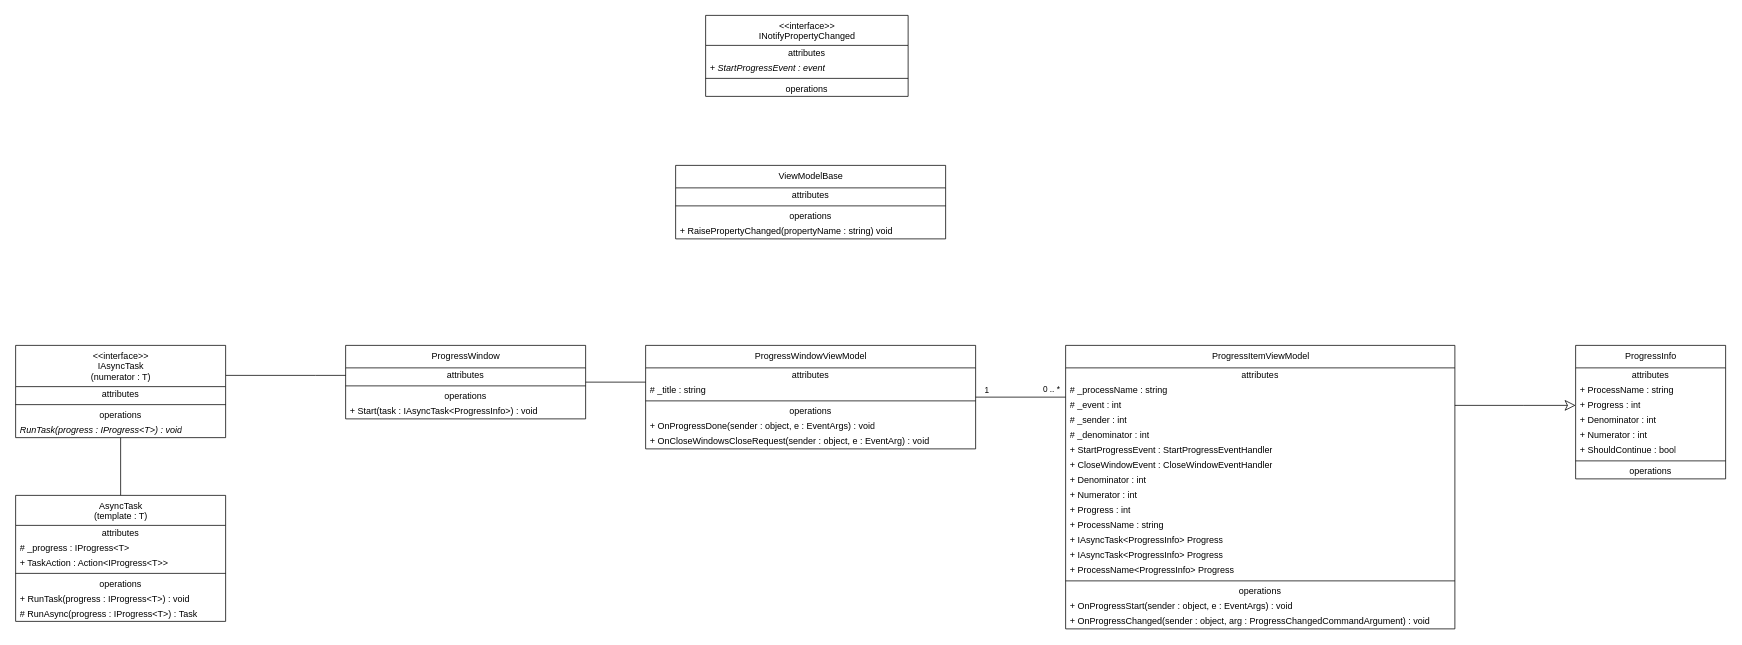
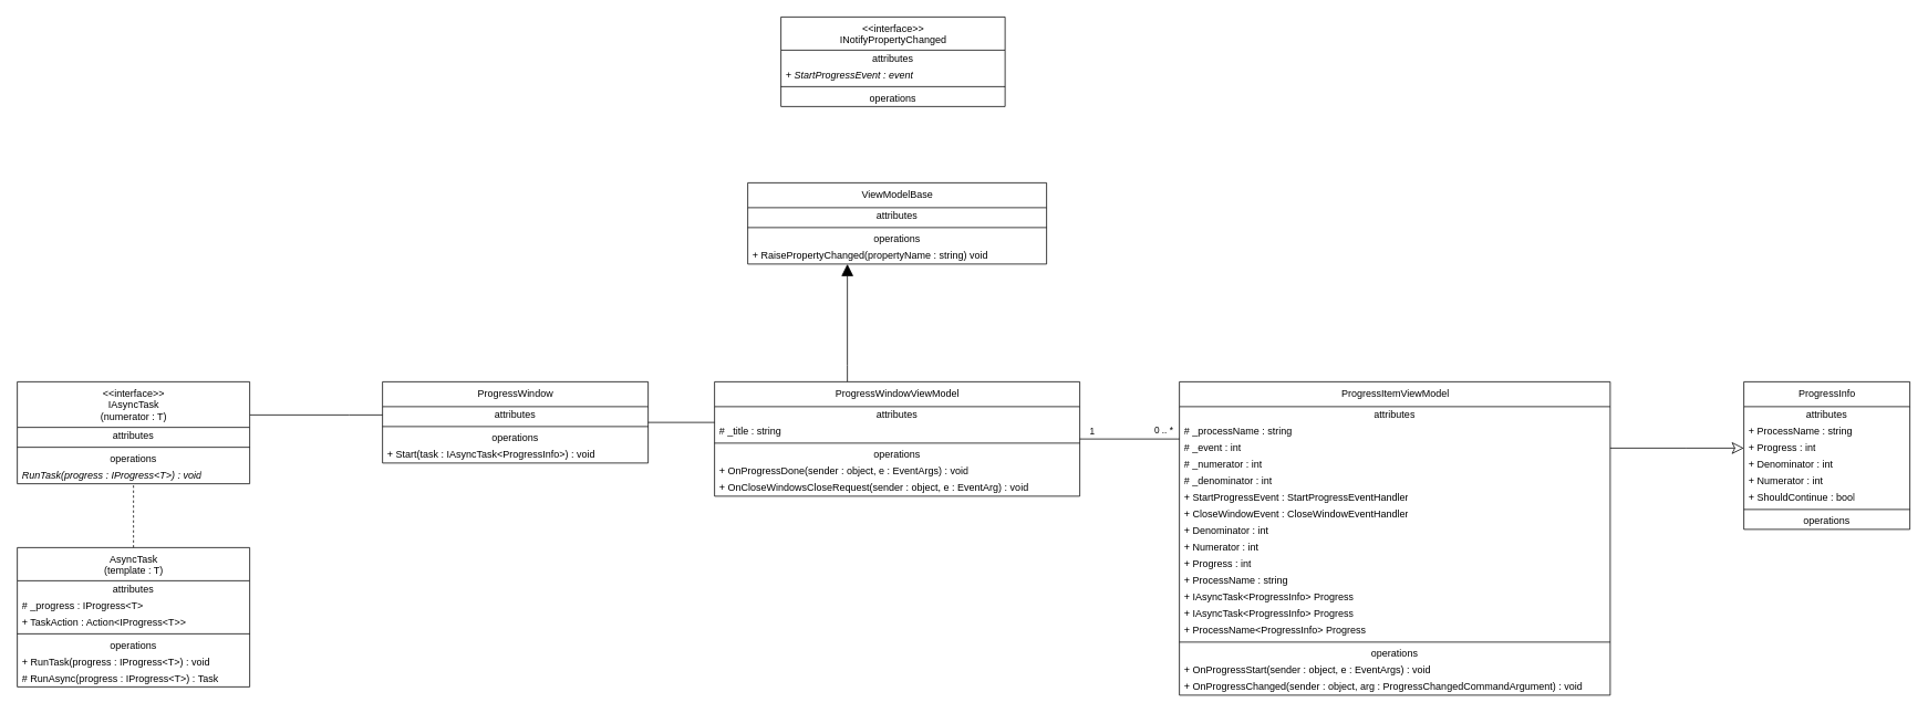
  <mxCell id="0" />
  <mxCell id="1" parent="0" />
  <mxCell id="2" style="edgeStyle=orthogonalEdgeStyle;rounded=0;orthogonalLoop=1;jettySize=auto;html=1;endArrow=none;endFill=0;endSize=12;" parent="1" source="3" target="11" edge="1"><mxGeometry relative="1" as="geometry"><Array as="points"><mxPoint x="870" y="509" /><mxPoint x="870" y="509" /></Array></mxGeometry></mxCell>
  <mxCell id="3" value="ProgressWindow" style="swimlane;fontStyle=0;align=center;verticalAlign=top;childLayout=stackLayout;horizontal=1;startSize=30;horizontalStack=0;resizeParent=1;resizeParentMax=0;resizeLast=0;collapsible=0;marginBottom=0;html=1;" parent="1" vertex="1"><mxGeometry x="460" y="460" width="320" height="98" as="geometry" /></mxCell>
  <mxCell id="4" value="attributes" style="text;html=1;strokeColor=none;fillColor=none;align=center;verticalAlign=middle;spacingLeft=4;spacingRight=4;overflow=hidden;rotatable=0;points=[[0,0.5],[1,0.5]];portConstraint=eastwest;" parent="3" vertex="1"><mxGeometry y="30" width="320" height="20" as="geometry" /></mxCell>
  <mxCell id="5" value="" style="line;strokeWidth=1;fillColor=none;align=left;verticalAlign=middle;spacingTop=-1;spacingLeft=3;spacingRight=3;rotatable=0;labelPosition=right;points=[];portConstraint=eastwest;" parent="3" vertex="1"><mxGeometry y="50" width="320" height="8" as="geometry" /></mxCell>
  <mxCell id="6" value="operations" style="text;html=1;strokeColor=none;fillColor=none;align=center;verticalAlign=middle;spacingLeft=4;spacingRight=4;overflow=hidden;rotatable=0;points=[[0,0.5],[1,0.5]];portConstraint=eastwest;" parent="3" vertex="1"><mxGeometry y="58" width="320" height="20" as="geometry" /></mxCell>
  <mxCell id="7" value="+ Start(task : IAsyncTask&amp;lt;ProgressInfo&amp;gt;) : void" style="text;html=1;strokeColor=none;fillColor=none;align=left;verticalAlign=middle;spacingLeft=4;spacingRight=4;overflow=hidden;rotatable=0;points=[[0,0.5],[1,0.5]];portConstraint=eastwest;" parent="3" vertex="1"><mxGeometry y="78" width="320" height="20" as="geometry" /></mxCell>
+ <mxCell id="8" style="edgeStyle=orthogonalEdgeStyle;rounded=0;orthogonalLoop=1;jettySize=auto;html=1;endArrow=block;endFill=1;endSize=12;" parent="1" source="11" target="18" edge="1"><mxGeometry relative="1" as="geometry"><Array as="points"><mxPoint x="1020" y="440" /><mxPoint x="1020" y="440" /></Array></mxGeometry></mxCell>
  <mxCell id="9" value="1" style="edgeStyle=orthogonalEdgeStyle;rounded=0;orthogonalLoop=1;jettySize=auto;html=1;endArrow=none;endFill=0;endSize=12;" parent="1" source="11" target="29" edge="1"><mxGeometry x="-0.75" y="9" relative="1" as="geometry"><Array as="points"><mxPoint x="1260" y="500" /><mxPoint x="1260" y="500" /></Array><mxPoint as="offset" /></mxGeometry></mxCell>
  <mxCell id="10" value="0 .. *" style="edgeLabel;html=1;align=center;verticalAlign=middle;resizable=0;points=[];" parent="9" vertex="1" connectable="0"><mxGeometry x="0.253" y="-2" relative="1" as="geometry"><mxPoint x="25" y="-13" as="offset" /></mxGeometry></mxCell>
  <mxCell id="11" value="ProgressWindowViewModel" style="swimlane;fontStyle=0;align=center;verticalAlign=top;childLayout=stackLayout;horizontal=1;startSize=30;horizontalStack=0;resizeParent=1;resizeParentMax=0;resizeLast=0;collapsible=0;marginBottom=0;html=1;" parent="1" vertex="1"><mxGeometry x="860" y="460" width="440" height="138" as="geometry" /></mxCell>
  <mxCell id="12" value="attributes" style="text;html=1;strokeColor=none;fillColor=none;align=center;verticalAlign=middle;spacingLeft=4;spacingRight=4;overflow=hidden;rotatable=0;points=[[0,0.5],[1,0.5]];portConstraint=eastwest;" parent="11" vertex="1"><mxGeometry y="30" width="440" height="20" as="geometry" /></mxCell>
  <mxCell id="13" value="# _title : string" style="text;html=1;strokeColor=none;fillColor=none;align=left;verticalAlign=middle;spacingLeft=4;spacingRight=4;overflow=hidden;rotatable=0;points=[[0,0.5],[1,0.5]];portConstraint=eastwest;" parent="11" vertex="1"><mxGeometry y="50" width="440" height="20" as="geometry" /></mxCell>
  <mxCell id="14" value="" style="line;strokeWidth=1;fillColor=none;align=left;verticalAlign=middle;spacingTop=-1;spacingLeft=3;spacingRight=3;rotatable=0;labelPosition=right;points=[];portConstraint=eastwest;" parent="11" vertex="1"><mxGeometry y="70" width="440" height="8" as="geometry" /></mxCell>
  <mxCell id="15" value="operations" style="text;html=1;strokeColor=none;fillColor=none;align=center;verticalAlign=middle;spacingLeft=4;spacingRight=4;overflow=hidden;rotatable=0;points=[[0,0.5],[1,0.5]];portConstraint=eastwest;" parent="11" vertex="1"><mxGeometry y="78" width="440" height="20" as="geometry" /></mxCell>
  <mxCell id="16" value="+ OnProgressDone(sender : object, e : EventArgs) : void" style="text;html=1;strokeColor=none;fillColor=none;align=left;verticalAlign=middle;spacingLeft=4;spacingRight=4;overflow=hidden;rotatable=0;points=[[0,0.5],[1,0.5]];portConstraint=eastwest;" parent="11" vertex="1"><mxGeometry y="98" width="440" height="20" as="geometry" /></mxCell>
  <mxCell id="17" value="+ OnCloseWindowsCloseRequest(sender : object, e : EventArg) : void" style="text;html=1;strokeColor=none;fillColor=none;align=left;verticalAlign=middle;spacingLeft=4;spacingRight=4;overflow=hidden;rotatable=0;points=[[0,0.5],[1,0.5]];portConstraint=eastwest;" parent="11" vertex="1"><mxGeometry y="118" width="440" height="20" as="geometry" /></mxCell>
  <mxCell id="18" value="ViewModelBase" style="swimlane;fontStyle=0;align=center;verticalAlign=top;childLayout=stackLayout;horizontal=1;startSize=30;horizontalStack=0;resizeParent=1;resizeParentMax=0;resizeLast=0;collapsible=0;marginBottom=0;html=1;" parent="1" vertex="1"><mxGeometry x="900" y="220" width="360" height="98" as="geometry" /></mxCell>
  <mxCell id="19" value="attributes" style="text;html=1;strokeColor=none;fillColor=none;align=center;verticalAlign=middle;spacingLeft=4;spacingRight=4;overflow=hidden;rotatable=0;points=[[0,0.5],[1,0.5]];portConstraint=eastwest;" parent="18" vertex="1"><mxGeometry y="30" width="360" height="20" as="geometry" /></mxCell>
  <mxCell id="20" value="" style="line;strokeWidth=1;fillColor=none;align=left;verticalAlign=middle;spacingTop=-1;spacingLeft=3;spacingRight=3;rotatable=0;labelPosition=right;points=[];portConstraint=eastwest;" parent="18" vertex="1"><mxGeometry y="50" width="360" height="8" as="geometry" /></mxCell>
  <mxCell id="21" value="operations" style="text;html=1;strokeColor=none;fillColor=none;align=center;verticalAlign=middle;spacingLeft=4;spacingRight=4;overflow=hidden;rotatable=0;points=[[0,0.5],[1,0.5]];portConstraint=eastwest;" parent="18" vertex="1"><mxGeometry y="58" width="360" height="20" as="geometry" /></mxCell>
  <mxCell id="22" value="+ RaisePropertyChanged(propertyName : string) void" style="text;html=1;strokeColor=none;fillColor=none;align=left;verticalAlign=middle;spacingLeft=4;spacingRight=4;overflow=hidden;rotatable=0;points=[[0,0.5],[1,0.5]];portConstraint=eastwest;" parent="18" vertex="1"><mxGeometry y="78" width="360" height="20" as="geometry" /></mxCell>
  <mxCell id="23" value="&amp;lt;&amp;lt;interface&amp;gt;&amp;gt;&lt;br&gt;INotifyPropertyChanged" style="swimlane;fontStyle=0;align=center;verticalAlign=top;childLayout=stackLayout;horizontal=1;startSize=40;horizontalStack=0;resizeParent=1;resizeParentMax=0;resizeLast=0;collapsible=0;marginBottom=0;html=1;" parent="1" vertex="1"><mxGeometry x="940" y="20" width="270" height="108" as="geometry" /></mxCell>
  <mxCell id="24" value="attributes" style="text;html=1;strokeColor=none;fillColor=none;align=center;verticalAlign=middle;spacingLeft=4;spacingRight=4;overflow=hidden;rotatable=0;points=[[0,0.5],[1,0.5]];portConstraint=eastwest;" parent="23" vertex="1"><mxGeometry y="40" width="270" height="20" as="geometry" /></mxCell>
  <mxCell id="25" value="+ StartProgressEvent : event" style="text;html=1;strokeColor=none;fillColor=none;align=left;verticalAlign=middle;spacingLeft=4;spacingRight=4;overflow=hidden;rotatable=0;points=[[0,0.5],[1,0.5]];portConstraint=eastwest;fontStyle=2" parent="23" vertex="1"><mxGeometry y="60" width="270" height="20" as="geometry" /></mxCell>
  <mxCell id="26" value="" style="line;strokeWidth=1;fillColor=none;align=left;verticalAlign=middle;spacingTop=-1;spacingLeft=3;spacingRight=3;rotatable=0;labelPosition=right;points=[];portConstraint=eastwest;" parent="23" vertex="1"><mxGeometry y="80" width="270" height="8" as="geometry" /></mxCell>
  <mxCell id="27" value="operations" style="text;html=1;strokeColor=none;fillColor=none;align=center;verticalAlign=middle;spacingLeft=4;spacingRight=4;overflow=hidden;rotatable=0;points=[[0,0.5],[1,0.5]];portConstraint=eastwest;" parent="23" vertex="1"><mxGeometry y="88" width="270" height="20" as="geometry" /></mxCell>
  <mxCell id="28" style="edgeStyle=orthogonalEdgeStyle;rounded=0;orthogonalLoop=1;jettySize=auto;html=1;endArrow=classic;endFill=0;endSize=12;" parent="1" source="29" target="48" edge="1"><mxGeometry relative="1" as="geometry"><Array as="points"><mxPoint x="2030" y="540" /><mxPoint x="2030" y="540" /></Array></mxGeometry></mxCell>
  <mxCell id="29" value="ProgressItemViewModel" style="swimlane;fontStyle=0;align=center;verticalAlign=top;childLayout=stackLayout;horizontal=1;startSize=30;horizontalStack=0;resizeParent=1;resizeParentMax=0;resizeLast=0;collapsible=0;marginBottom=0;html=1;" parent="1" vertex="1"><mxGeometry x="1420" y="460" width="519" height="378" as="geometry" /></mxCell>
  <mxCell id="30" value="attributes" style="text;html=1;strokeColor=none;fillColor=none;align=center;verticalAlign=middle;spacingLeft=4;spacingRight=4;overflow=hidden;rotatable=0;points=[[0,0.5],[1,0.5]];portConstraint=eastwest;" parent="29" vertex="1"><mxGeometry y="30" width="519" height="20" as="geometry" /></mxCell>
  <mxCell id="31" value="# _processName : string" style="text;html=1;strokeColor=none;fillColor=none;align=left;verticalAlign=middle;spacingLeft=4;spacingRight=4;overflow=hidden;rotatable=0;points=[[0,0.5],[1,0.5]];portConstraint=eastwest;" parent="29" vertex="1"><mxGeometry y="50" width="519" height="20" as="geometry" /></mxCell>
  <mxCell id="32" value="# _event : int" style="text;html=1;strokeColor=none;fillColor=none;align=left;verticalAlign=middle;spacingLeft=4;spacingRight=4;overflow=hidden;rotatable=0;points=[[0,0.5],[1,0.5]];portConstraint=eastwest;" parent="29" vertex="1"><mxGeometry y="70" width="519" height="20" as="geometry" /></mxCell>
- <mxCell id="33" value="# _sender : int" style="text;html=1;strokeColor=none;fillColor=none;align=left;verticalAlign=middle;spacingLeft=4;spacingRight=4;overflow=hidden;rotatable=0;points=[[0,0.5],[1,0.5]];portConstraint=eastwest;" parent="29" vertex="1"><mxGeometry y="90" width="519" height="20" as="geometry" /></mxCell>
+ <mxCell id="33" value="# _numerator : int" style="text;html=1;strokeColor=none;fillColor=none;align=left;verticalAlign=middle;spacingLeft=4;spacingRight=4;overflow=hidden;rotatable=0;points=[[0,0.5],[1,0.5]];portConstraint=eastwest;" parent="29" vertex="1"><mxGeometry y="90" width="519" height="20" as="geometry" /></mxCell>
  <mxCell id="34" value="# _denominator : int" style="text;html=1;strokeColor=none;fillColor=none;align=left;verticalAlign=middle;spacingLeft=4;spacingRight=4;overflow=hidden;rotatable=0;points=[[0,0.5],[1,0.5]];portConstraint=eastwest;" parent="29" vertex="1"><mxGeometry y="110" width="519" height="20" as="geometry" /></mxCell>
  <mxCell id="35" value="+ StartProgressEvent : StartProgressEventHandler" style="text;html=1;strokeColor=none;fillColor=none;align=left;verticalAlign=middle;spacingLeft=4;spacingRight=4;overflow=hidden;rotatable=0;points=[[0,0.5],[1,0.5]];portConstraint=eastwest;" parent="29" vertex="1"><mxGeometry y="130" width="519" height="20" as="geometry" /></mxCell>
  <mxCell id="36" value="+ CloseWindowEvent : CloseWindowEventHandler" style="text;html=1;strokeColor=none;fillColor=none;align=left;verticalAlign=middle;spacingLeft=4;spacingRight=4;overflow=hidden;rotatable=0;points=[[0,0.5],[1,0.5]];portConstraint=eastwest;" parent="29" vertex="1"><mxGeometry y="150" width="519" height="20" as="geometry" /></mxCell>
  <mxCell id="37" value="+ Denominator : int" style="text;html=1;strokeColor=none;fillColor=none;align=left;verticalAlign=middle;spacingLeft=4;spacingRight=4;overflow=hidden;rotatable=0;points=[[0,0.5],[1,0.5]];portConstraint=eastwest;" parent="29" vertex="1"><mxGeometry y="170" width="519" height="20" as="geometry" /></mxCell>
  <mxCell id="38" value="+ Numerator : int" style="text;html=1;strokeColor=none;fillColor=none;align=left;verticalAlign=middle;spacingLeft=4;spacingRight=4;overflow=hidden;rotatable=0;points=[[0,0.5],[1,0.5]];portConstraint=eastwest;" parent="29" vertex="1"><mxGeometry y="190" width="519" height="20" as="geometry" /></mxCell>
  <mxCell id="39" value="+ Progress : int" style="text;html=1;strokeColor=none;fillColor=none;align=left;verticalAlign=middle;spacingLeft=4;spacingRight=4;overflow=hidden;rotatable=0;points=[[0,0.5],[1,0.5]];portConstraint=eastwest;" parent="29" vertex="1"><mxGeometry y="210" width="519" height="20" as="geometry" /></mxCell>
  <mxCell id="40" value="+ ProcessName : string" style="text;html=1;strokeColor=none;fillColor=none;align=left;verticalAlign=middle;spacingLeft=4;spacingRight=4;overflow=hidden;rotatable=0;points=[[0,0.5],[1,0.5]];portConstraint=eastwest;" parent="29" vertex="1"><mxGeometry y="230" width="519" height="20" as="geometry" /></mxCell>
  <mxCell id="41" value="+ IAsyncTask&amp;lt;ProgressInfo&amp;gt; Progress" style="text;html=1;strokeColor=none;fillColor=none;align=left;verticalAlign=middle;spacingLeft=4;spacingRight=4;overflow=hidden;rotatable=0;points=[[0,0.5],[1,0.5]];portConstraint=eastwest;" parent="29" vertex="1"><mxGeometry y="250" width="519" height="20" as="geometry" /></mxCell>
  <mxCell id="42" value="+ IAsyncTask&amp;lt;ProgressInfo&amp;gt; Progress" style="text;html=1;strokeColor=none;fillColor=none;align=left;verticalAlign=middle;spacingLeft=4;spacingRight=4;overflow=hidden;rotatable=0;points=[[0,0.5],[1,0.5]];portConstraint=eastwest;" parent="29" vertex="1"><mxGeometry y="270" width="519" height="20" as="geometry" /></mxCell>
  <mxCell id="43" value="+ ProcessName&amp;lt;ProgressInfo&amp;gt; Progress" style="text;html=1;strokeColor=none;fillColor=none;align=left;verticalAlign=middle;spacingLeft=4;spacingRight=4;overflow=hidden;rotatable=0;points=[[0,0.5],[1,0.5]];portConstraint=eastwest;" parent="29" vertex="1"><mxGeometry y="290" width="519" height="20" as="geometry" /></mxCell>
  <mxCell id="44" value="" style="line;strokeWidth=1;fillColor=none;align=left;verticalAlign=middle;spacingTop=-1;spacingLeft=3;spacingRight=3;rotatable=0;labelPosition=right;points=[];portConstraint=eastwest;" parent="29" vertex="1"><mxGeometry y="310" width="519" height="8" as="geometry" /></mxCell>
  <mxCell id="45" value="operations" style="text;html=1;strokeColor=none;fillColor=none;align=center;verticalAlign=middle;spacingLeft=4;spacingRight=4;overflow=hidden;rotatable=0;points=[[0,0.5],[1,0.5]];portConstraint=eastwest;" parent="29" vertex="1"><mxGeometry y="318" width="519" height="20" as="geometry" /></mxCell>
  <mxCell id="46" value="+ OnProgressStart(sender : object, e : EventArgs) : void" style="text;html=1;strokeColor=none;fillColor=none;align=left;verticalAlign=middle;spacingLeft=4;spacingRight=4;overflow=hidden;rotatable=0;points=[[0,0.5],[1,0.5]];portConstraint=eastwest;" parent="29" vertex="1"><mxGeometry y="338" width="519" height="20" as="geometry" /></mxCell>
  <mxCell id="47" value="+ OnProgressChanged(sender : object, arg : ProgressChangedCommandArgument) : void" style="text;html=1;strokeColor=none;fillColor=none;align=left;verticalAlign=middle;spacingLeft=4;spacingRight=4;overflow=hidden;rotatable=0;points=[[0,0.5],[1,0.5]];portConstraint=eastwest;" parent="29" vertex="1"><mxGeometry y="358" width="519" height="20" as="geometry" /></mxCell>
  <mxCell id="48" value="ProgressInfo" style="swimlane;fontStyle=0;align=center;verticalAlign=top;childLayout=stackLayout;horizontal=1;startSize=30;horizontalStack=0;resizeParent=1;resizeParentMax=0;resizeLast=0;collapsible=0;marginBottom=0;html=1;" parent="1" vertex="1"><mxGeometry x="2100" y="460" width="200" height="178" as="geometry" /></mxCell>
  <mxCell id="49" value="attributes" style="text;html=1;strokeColor=none;fillColor=none;align=center;verticalAlign=middle;spacingLeft=4;spacingRight=4;overflow=hidden;rotatable=0;points=[[0,0.5],[1,0.5]];portConstraint=eastwest;" parent="48" vertex="1"><mxGeometry y="30" width="200" height="20" as="geometry" /></mxCell>
  <mxCell id="50" value="+ ProcessName : string" style="text;html=1;strokeColor=none;fillColor=none;align=left;verticalAlign=middle;spacingLeft=4;spacingRight=4;overflow=hidden;rotatable=0;points=[[0,0.5],[1,0.5]];portConstraint=eastwest;" parent="48" vertex="1"><mxGeometry y="50" width="200" height="20" as="geometry" /></mxCell>
  <mxCell id="51" value="+ Progress : int" style="text;html=1;strokeColor=none;fillColor=none;align=left;verticalAlign=middle;spacingLeft=4;spacingRight=4;overflow=hidden;rotatable=0;points=[[0,0.5],[1,0.5]];portConstraint=eastwest;" parent="48" vertex="1"><mxGeometry y="70" width="200" height="20" as="geometry" /></mxCell>
  <mxCell id="52" value="+ Denominator : int" style="text;html=1;strokeColor=none;fillColor=none;align=left;verticalAlign=middle;spacingLeft=4;spacingRight=4;overflow=hidden;rotatable=0;points=[[0,0.5],[1,0.5]];portConstraint=eastwest;" parent="48" vertex="1"><mxGeometry y="90" width="200" height="20" as="geometry" /></mxCell>
  <mxCell id="53" value="+ Numerator : int" style="text;html=1;strokeColor=none;fillColor=none;align=left;verticalAlign=middle;spacingLeft=4;spacingRight=4;overflow=hidden;rotatable=0;points=[[0,0.5],[1,0.5]];portConstraint=eastwest;" parent="48" vertex="1"><mxGeometry y="110" width="200" height="20" as="geometry" /></mxCell>
  <mxCell id="54" value="+ ShouldContinue : bool" style="text;html=1;strokeColor=none;fillColor=none;align=left;verticalAlign=middle;spacingLeft=4;spacingRight=4;overflow=hidden;rotatable=0;points=[[0,0.5],[1,0.5]];portConstraint=eastwest;" parent="48" vertex="1"><mxGeometry y="130" width="200" height="20" as="geometry" /></mxCell>
  <mxCell id="55" value="" style="line;strokeWidth=1;fillColor=none;align=left;verticalAlign=middle;spacingTop=-1;spacingLeft=3;spacingRight=3;rotatable=0;labelPosition=right;points=[];portConstraint=eastwest;" parent="48" vertex="1"><mxGeometry y="150" width="200" height="8" as="geometry" /></mxCell>
  <mxCell id="56" value="operations" style="text;html=1;strokeColor=none;fillColor=none;align=center;verticalAlign=middle;spacingLeft=4;spacingRight=4;overflow=hidden;rotatable=0;points=[[0,0.5],[1,0.5]];portConstraint=eastwest;" parent="48" vertex="1"><mxGeometry y="158" width="200" height="20" as="geometry" /></mxCell>
  <mxCell id="57" style="edgeStyle=orthogonalEdgeStyle;rounded=0;orthogonalLoop=1;jettySize=auto;html=1;endArrow=none;endFill=0;endSize=12;" parent="1" source="58" target="3" edge="1"><mxGeometry relative="1" as="geometry"><Array as="points"><mxPoint y="500" x="420" /><mxPoint y="500" x="420" /></Array></mxGeometry></mxCell>
  <mxCell id="58" value="&amp;lt;&amp;lt;interface&amp;gt;&amp;gt;&lt;br&gt;IAsyncTask&lt;br&gt;(numerator : T)" style="swimlane;fontStyle=0;align=center;verticalAlign=top;childLayout=stackLayout;horizontal=1;startSize=55;horizontalStack=0;resizeParent=1;resizeParentMax=0;resizeLast=0;collapsible=0;marginBottom=0;html=1;" parent="1" vertex="1"><mxGeometry x="20" y="460" width="280" height="123" as="geometry" /></mxCell>
  <mxCell id="59" value="attributes" style="text;html=1;strokeColor=none;fillColor=none;align=center;verticalAlign=middle;spacingLeft=4;spacingRight=4;overflow=hidden;rotatable=0;points=[[0,0.5],[1,0.5]];portConstraint=eastwest;" parent="58" vertex="1"><mxGeometry y="55" width="280" height="20" as="geometry" /></mxCell>
  <mxCell id="60" value="" style="line;strokeWidth=1;fillColor=none;align=left;verticalAlign=middle;spacingTop=-1;spacingLeft=3;spacingRight=3;rotatable=0;labelPosition=right;points=[];portConstraint=eastwest;" parent="58" vertex="1"><mxGeometry y="75" width="280" height="8" as="geometry" /></mxCell>
  <mxCell id="61" value="operations" style="text;html=1;strokeColor=none;fillColor=none;align=center;verticalAlign=middle;spacingLeft=4;spacingRight=4;overflow=hidden;rotatable=0;points=[[0,0.5],[1,0.5]];portConstraint=eastwest;" parent="58" vertex="1"><mxGeometry y="83" width="280" height="20" as="geometry" /></mxCell>
  <mxCell id="62" value="RunTask(progress : IProgress&amp;lt;T&amp;gt;) : void" style="text;html=1;strokeColor=none;fillColor=none;align=left;verticalAlign=middle;spacingLeft=4;spacingRight=4;overflow=hidden;rotatable=0;points=[[0,0.5],[1,0.5]];portConstraint=eastwest;fontStyle=2" parent="58" vertex="1"><mxGeometry y="103" width="280" height="20" as="geometry" /></mxCell>
- <mxCell id="63" style="edgeStyle=orthogonalEdgeStyle;rounded=0;orthogonalLoop=1;jettySize=auto;html=1;endArrow=none;endFill=0;endSize=12;" parent="1" source="64" target="58" edge="1"><mxGeometry relative="1" as="geometry" /></mxCell>
+ <mxCell id="63" style="edgeStyle=orthogonalEdgeStyle;rounded=0;orthogonalLoop=1;jettySize=auto;html=1;endArrow=none;endFill=0;endSize=12;dashed=1;" parent="1" source="64" target="58" edge="1"><mxGeometry relative="1" as="geometry" /></mxCell>
  <mxCell id="64" value="AsyncTask&lt;br&gt;(template : T)" style="swimlane;fontStyle=0;align=center;verticalAlign=top;childLayout=stackLayout;horizontal=1;startSize=40;horizontalStack=0;resizeParent=1;resizeParentMax=0;resizeLast=0;collapsible=0;marginBottom=0;html=1;" parent="1" vertex="1"><mxGeometry x="20" y="660" width="280" height="168" as="geometry" /></mxCell>
  <mxCell id="65" value="attributes" style="text;html=1;strokeColor=none;fillColor=none;align=center;verticalAlign=middle;spacingLeft=4;spacingRight=4;overflow=hidden;rotatable=0;points=[[0,0.5],[1,0.5]];portConstraint=eastwest;" parent="64" vertex="1"><mxGeometry y="40" width="280" height="20" as="geometry" /></mxCell>
  <mxCell id="66" value="# _progress : IProgress&amp;lt;T&amp;gt;" style="text;html=1;strokeColor=none;fillColor=none;align=left;verticalAlign=middle;spacingLeft=4;spacingRight=4;overflow=hidden;rotatable=0;points=[[0,0.5],[1,0.5]];portConstraint=eastwest;" parent="64" vertex="1"><mxGeometry y="60" width="280" height="20" as="geometry" /></mxCell>
  <mxCell id="67" value="+ TaskAction : Action&amp;lt;IProgress&amp;lt;T&amp;gt;&amp;gt;" style="text;html=1;strokeColor=none;fillColor=none;align=left;verticalAlign=middle;spacingLeft=4;spacingRight=4;overflow=hidden;rotatable=0;points=[[0,0.5],[1,0.5]];portConstraint=eastwest;" parent="64" vertex="1"><mxGeometry y="80" width="280" height="20" as="geometry" /></mxCell>
  <mxCell id="68" value="" style="line;strokeWidth=1;fillColor=none;align=left;verticalAlign=middle;spacingTop=-1;spacingLeft=3;spacingRight=3;rotatable=0;labelPosition=right;points=[];portConstraint=eastwest;" parent="64" vertex="1"><mxGeometry y="100" width="280" height="8" as="geometry" /></mxCell>
  <mxCell id="69" value="operations" style="text;html=1;strokeColor=none;fillColor=none;align=center;verticalAlign=middle;spacingLeft=4;spacingRight=4;overflow=hidden;rotatable=0;points=[[0,0.5],[1,0.5]];portConstraint=eastwest;" parent="64" vertex="1"><mxGeometry y="108" width="280" height="20" as="geometry" /></mxCell>
  <mxCell id="70" value="+ RunTask(progress : IProgress&amp;lt;T&amp;gt;) : void" style="text;html=1;strokeColor=none;fillColor=none;align=left;verticalAlign=middle;spacingLeft=4;spacingRight=4;overflow=hidden;rotatable=0;points=[[0,0.5],[1,0.5]];portConstraint=eastwest;fontStyle=0" parent="64" vertex="1"><mxGeometry y="128" width="280" height="20" as="geometry" /></mxCell>
  <mxCell id="71" value="# RunAsync(progress : IProgress&amp;lt;T&amp;gt;) : Task" style="text;html=1;strokeColor=none;fillColor=none;align=left;verticalAlign=middle;spacingLeft=4;spacingRight=4;overflow=hidden;rotatable=0;points=[[0,0.5],[1,0.5]];portConstraint=eastwest;fontStyle=0" parent="64" vertex="1"><mxGeometry y="148" width="280" height="20" as="geometry" /></mxCell>
